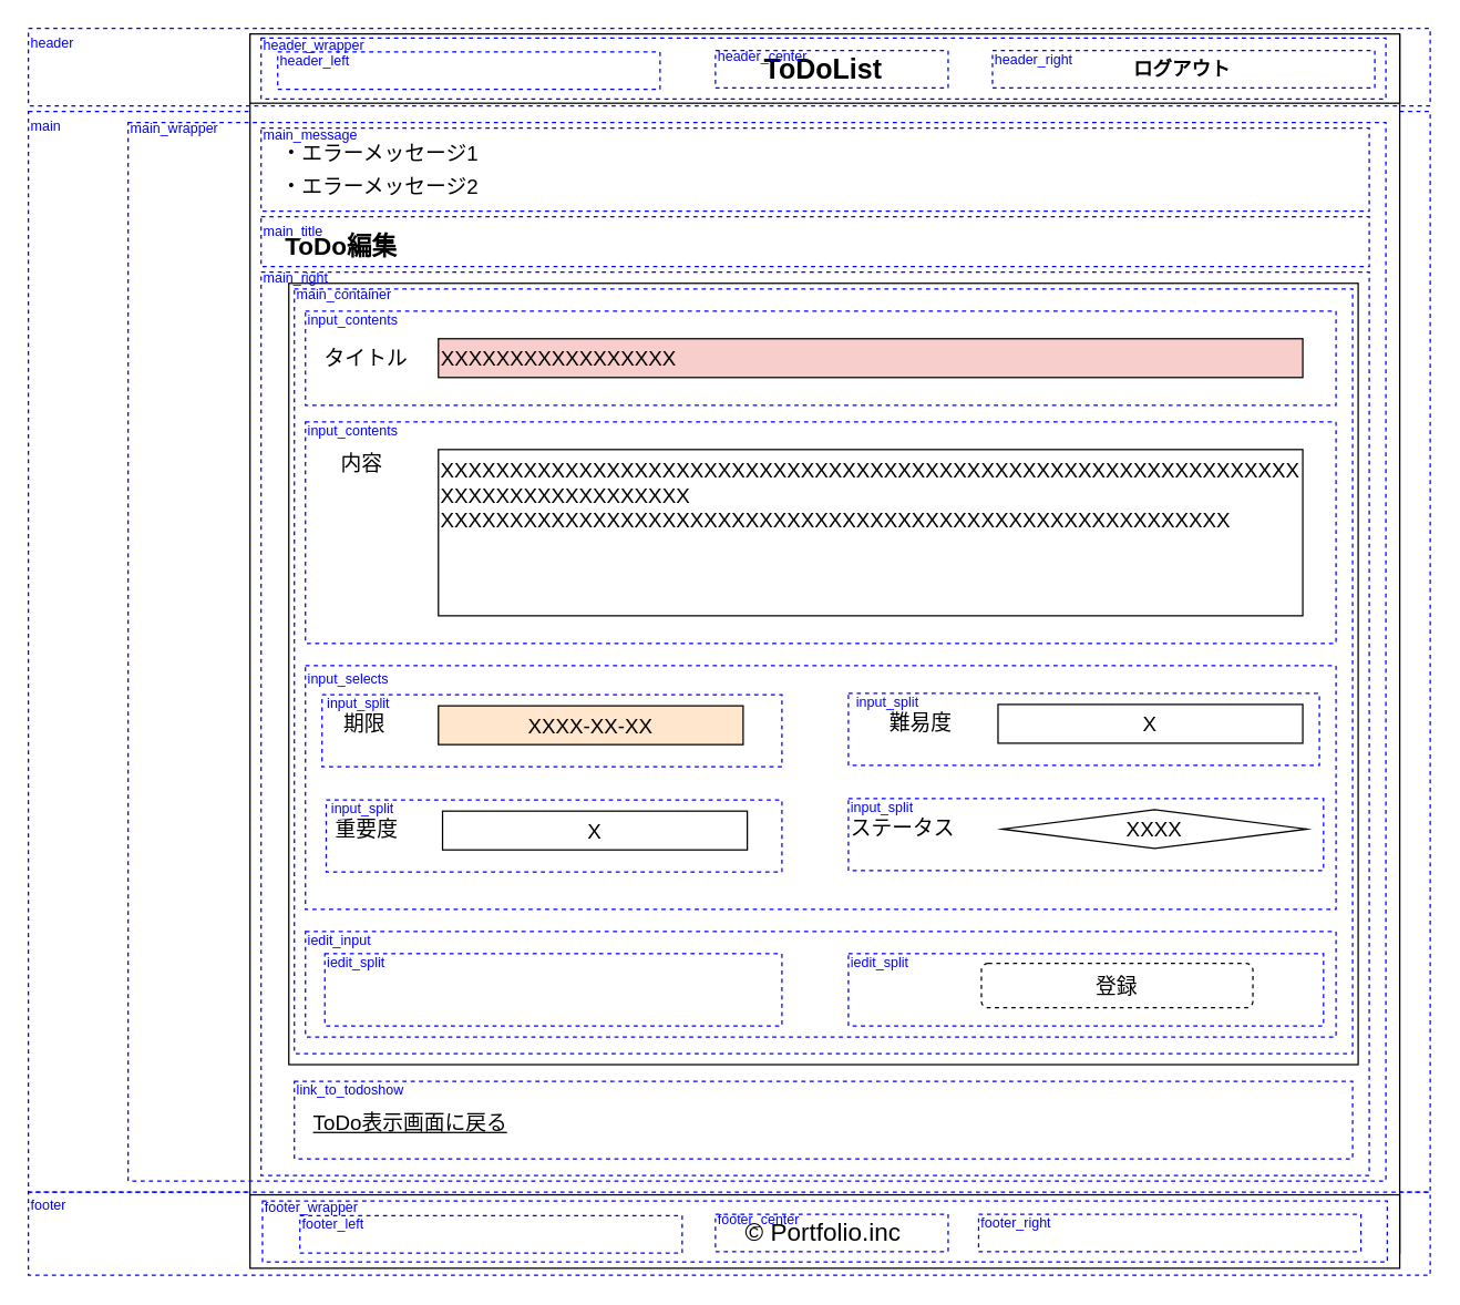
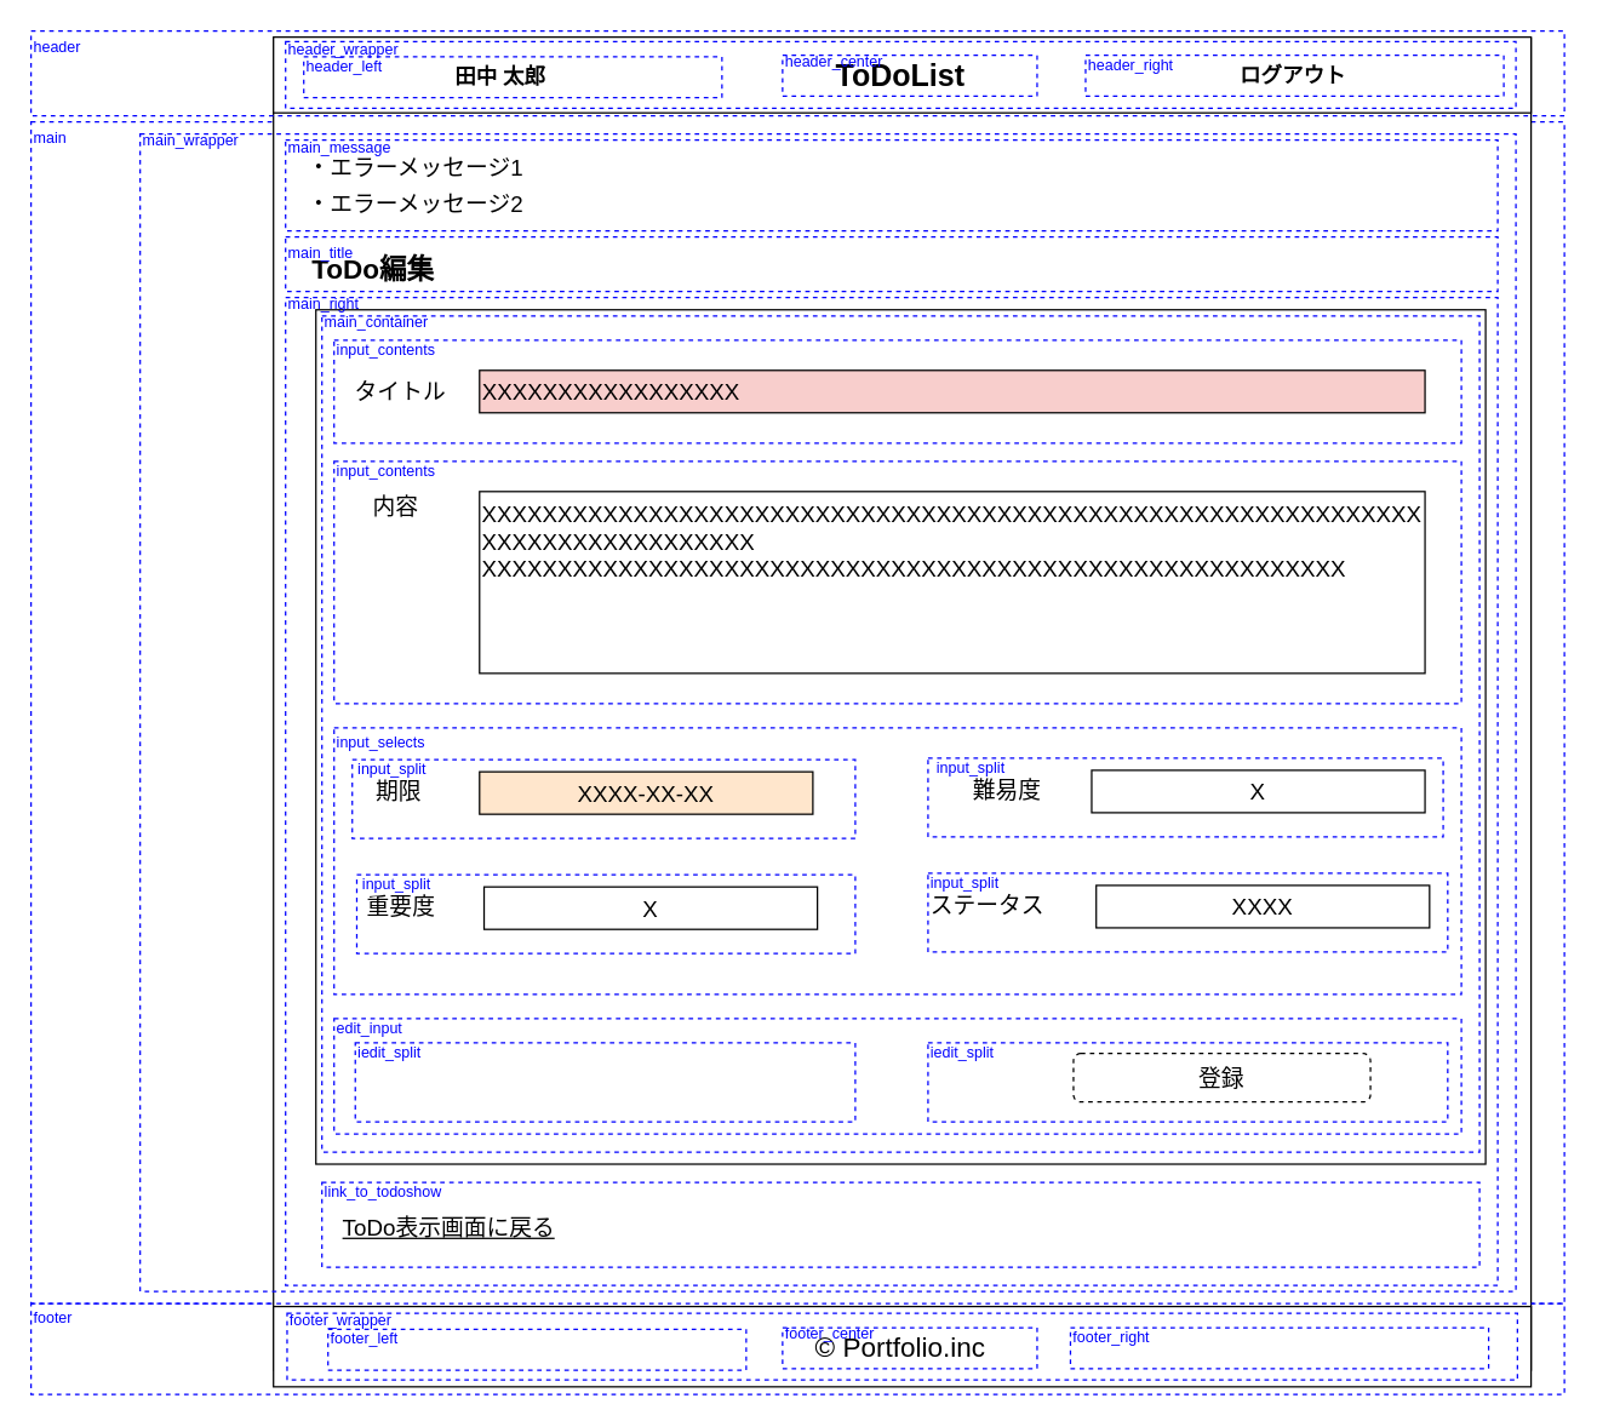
  <mxCell id="0" />
  <mxCell id="1" parent="0" />
  <mxCell id="2" value="" style="rounded=0;whiteSpace=wrap;html=1;fillColor=none;fontSize=14;strokeColor=#0000FF;dashed=1;" parent="1" vertex="1"><mxGeometry x="20" y="80" width="1012" height="780" as="geometry" /></mxCell>
  <mxCell id="3" value="" style="group" parent="1" vertex="1" connectable="0"><mxGeometry y="24" width="830" height="880" as="geometry" x="180" /></mxCell>
  <mxCell id="4" value="" style="rounded=0;whiteSpace=wrap;html=1;" parent="3" vertex="1"><mxGeometry y="0.5" width="830" height="879.5" as="geometry" /></mxCell>
  <mxCell id="5" value="" style="rounded=0;whiteSpace=wrap;html=1;" parent="3" vertex="1"><mxGeometry width="830" height="50" as="geometry" /></mxCell>
  <mxCell id="6" value="&lt;b&gt;&lt;font style=&quot;font-size: 20px&quot;&gt;ToDoList&lt;/font&gt;&lt;/b&gt;" style="text;html=1;strokeColor=none;fillColor=none;align=center;verticalAlign=middle;whiteSpace=wrap;rounded=0;strokeWidth=4;" parent="3" vertex="1"><mxGeometry x="334" y="10" width="160" height="30" as="geometry" /></mxCell>
  <mxCell id="7" value="" style="rounded=0;whiteSpace=wrap;html=1;" parent="3" vertex="1"><mxGeometry y="838" width="830" height="53" as="geometry" /></mxCell>
  <mxCell id="8" value="&lt;font style=&quot;font-size: 18px&quot;&gt;© Portfolio.inc&lt;/font&gt;" style="text;html=1;strokeColor=none;fillColor=none;align=center;verticalAlign=middle;whiteSpace=wrap;rounded=0;fontSize=20;" parent="3" vertex="1"><mxGeometry x="298" y="854.5" width="232" height="20" as="geometry" /></mxCell>
+ <mxCell id="9" value="&lt;span style=&quot;font-size: 14px;&quot;&gt;&lt;b style=&quot;font-size: 14px;&quot;&gt;田中 太郎&lt;/b&gt;&lt;/span&gt;" style="text;html=1;strokeColor=none;fillColor=none;align=center;verticalAlign=middle;whiteSpace=wrap;rounded=0;fontSize=14;" parent="3" vertex="1"><mxGeometry x="100" y="16" width="100" height="20" as="geometry" /></mxCell>
  <mxCell id="10" value="&lt;b&gt;ログアウト&lt;/b&gt;" style="text;html=1;strokeColor=none;fillColor=none;align=center;verticalAlign=middle;whiteSpace=wrap;rounded=0;fontSize=14;" parent="3" vertex="1"><mxGeometry x="623" y="15" width="100" height="20" as="geometry" /></mxCell>
  <mxCell id="11" value="" style="rounded=0;whiteSpace=wrap;html=1;fillColor=none;" parent="3" vertex="1"><mxGeometry x="28" y="180" width="772" height="564" as="geometry" /></mxCell>
  <mxCell id="12" value="&lt;font size=&quot;1&quot;&gt;&lt;b style=&quot;font-size: 18px&quot;&gt;ToDo編集&lt;/b&gt;&lt;/font&gt;" style="text;html=1;strokeColor=none;fillColor=none;align=center;verticalAlign=middle;whiteSpace=wrap;rounded=0;fontSize=17;" parent="3" vertex="1"><mxGeometry x="16" y="144" width="100" height="20" as="geometry" /></mxCell>
  <mxCell id="13" value="タイトル" style="text;html=1;strokeColor=none;fillColor=none;align=left;verticalAlign=middle;whiteSpace=wrap;rounded=0;fontSize=15;" parent="3" vertex="1"><mxGeometry x="52" y="224" width="82" height="20" as="geometry" /></mxCell>
  <mxCell id="14" value="内容" style="text;html=1;strokeColor=none;fillColor=none;align=left;verticalAlign=middle;whiteSpace=wrap;rounded=0;fontSize=15;" parent="3" vertex="1"><mxGeometry x="64" y="300" width="128" height="20" as="geometry" /></mxCell>
  <mxCell id="15" value="XXXXXXXXXXXXXXXXX" style="rounded=0;whiteSpace=wrap;html=1;fontSize=15;align=left;fillColor=#f8cecc;" parent="3" vertex="1"><mxGeometry x="136" y="220" width="624" height="28" as="geometry" /></mxCell>
  <mxCell id="16" value="XXXXXXXXXXXXXXXXXXXXXXXXXXXXXXXXXXXXXXXXXXXXXXXXXXXXXXXXXXXXXX&lt;br&gt;&lt;div style=&quot;text-align: left&quot;&gt;&lt;span&gt;XXXXXXXXXXXXXXXXXX&lt;/span&gt;&lt;/div&gt;&lt;div style=&quot;text-align: left&quot;&gt;&lt;span&gt;XXXXXXXXXXXXXXXXXXXXXXXXXXXXXXXXXXXXXXXXXXXXXXXXXXXXXXXXX&lt;/span&gt;&lt;/div&gt;&lt;div style=&quot;text-align: left&quot;&gt;&lt;span&gt;&lt;br&gt;&lt;/span&gt;&lt;/div&gt;&lt;div style=&quot;text-align: left&quot;&gt;&lt;span&gt;&lt;br&gt;&lt;/span&gt;&lt;/div&gt;&lt;div style=&quot;text-align: left&quot;&gt;&lt;span&gt;&lt;br&gt;&lt;/span&gt;&lt;/div&gt;" style="rounded=0;whiteSpace=wrap;html=1;fontSize=15;" parent="3" vertex="1"><mxGeometry x="136" y="300" width="624" height="120" as="geometry" /></mxCell>
  <mxCell id="17" value="期限" style="text;html=1;strokeColor=none;fillColor=none;align=left;verticalAlign=middle;whiteSpace=wrap;rounded=0;fontSize=15;" parent="3" vertex="1"><mxGeometry x="66" y="488" width="40" height="20" as="geometry" /></mxCell>
  <mxCell id="18" value="XXXX-XX-XX" style="rounded=0;whiteSpace=wrap;html=1;fontSize=15;fillColor=#ffe6cc;" parent="3" vertex="1"><mxGeometry x="136" y="485" width="220" height="28" as="geometry" /></mxCell>
  <mxCell id="19" value="登録" style="rounded=1;whiteSpace=wrap;html=1;fontSize=15;align=center;dashed=1;" parent="3" vertex="1"><mxGeometry x="528" y="671" width="196" height="32" as="geometry" /></mxCell>
  <mxCell id="20" value="・エラーメッセージ1" style="text;html=1;strokeColor=none;fillColor=none;align=center;verticalAlign=middle;whiteSpace=wrap;rounded=0;fontSize=15;" parent="3" vertex="1"><mxGeometry x="16" y="76" width="156" height="20" as="geometry" /></mxCell>
  <mxCell id="21" value="・エラーメッセージ2" style="text;html=1;strokeColor=none;fillColor=none;align=center;verticalAlign=middle;whiteSpace=wrap;rounded=0;fontSize=15;" parent="3" vertex="1"><mxGeometry x="16" y="100" width="156" height="20" as="geometry" /></mxCell>
  <mxCell id="22" value="ToDo表示画面に戻る" style="text;html=1;strokeColor=none;fillColor=none;align=left;verticalAlign=middle;whiteSpace=wrap;rounded=0;fontSize=15;fontStyle=4" parent="3" vertex="1"><mxGeometry x="44" y="776" width="376" height="20" as="geometry" /></mxCell>
  <mxCell id="23" value="" style="rounded=0;whiteSpace=wrap;html=1;fillColor=none;fontSize=14;strokeColor=#0000FF;dashed=1;" parent="1" vertex="1"><mxGeometry x="20" y="20" width="1012" height="56" as="geometry" /></mxCell>
  <mxCell id="24" value="" style="rounded=0;whiteSpace=wrap;html=1;fillColor=none;fontSize=14;strokeColor=#0000FF;dashed=1;" parent="1" vertex="1"><mxGeometry x="20" y="860" width="1012" height="60" as="geometry" /></mxCell>
  <mxCell id="25" value="header" style="text;html=1;strokeColor=none;fillColor=none;align=left;verticalAlign=middle;whiteSpace=wrap;rounded=0;dashed=1;fontSize=10;fontColor=#0000FF;" parent="1" vertex="1"><mxGeometry x="20" y="20" width="40" height="20" as="geometry" /></mxCell>
  <mxCell id="26" value="main" style="text;html=1;strokeColor=none;fillColor=none;align=left;verticalAlign=middle;whiteSpace=wrap;rounded=0;dashed=1;fontSize=10;fontColor=#0000FF;" parent="1" vertex="1"><mxGeometry x="20" y="80" width="40" height="20" as="geometry" /></mxCell>
  <mxCell id="27" value="footer" style="text;html=1;strokeColor=none;fillColor=none;align=left;verticalAlign=middle;whiteSpace=wrap;rounded=0;dashed=1;fontSize=10;fontColor=#0000FF;" parent="1" vertex="1"><mxGeometry x="20" y="859" width="40" height="20" as="geometry" /></mxCell>
  <mxCell id="28" value="main_wrapper" style="text;html=1;strokeColor=none;fillColor=none;align=left;verticalAlign=middle;whiteSpace=wrap;rounded=0;dashed=1;fontSize=10;fontColor=#0000FF;" parent="1" vertex="1"><mxGeometry x="92" y="88" width="84" height="8" as="geometry" /></mxCell>
  <mxCell id="29" value="header_center" style="text;html=1;strokeColor=none;fillColor=none;align=left;verticalAlign=middle;whiteSpace=wrap;rounded=0;dashed=1;fontSize=10;fontColor=#0000FF;" parent="1" vertex="1"><mxGeometry x="516" y="34" width="96" height="11" as="geometry" /></mxCell>
  <mxCell id="30" value="" style="rounded=0;whiteSpace=wrap;html=1;fillColor=none;fontSize=14;strokeColor=#0000FF;dashed=1;" parent="1" vertex="1"><mxGeometry x="516" y="36" width="168" height="27" as="geometry" /></mxCell>
  <mxCell id="31" value="" style="rounded=0;whiteSpace=wrap;html=1;fillColor=none;fontSize=14;strokeColor=#0000FF;dashed=1;" parent="1" vertex="1"><mxGeometry x="200" y="37" width="276" height="27" as="geometry" /></mxCell>
  <mxCell id="32" value="header_left" style="text;html=1;strokeColor=none;fillColor=none;align=left;verticalAlign=middle;whiteSpace=wrap;rounded=0;dashed=1;fontSize=10;fontColor=#0000FF;" parent="1" vertex="1"><mxGeometry x="200" y="37" width="72" height="11" as="geometry" /></mxCell>
  <mxCell id="33" value="header_right" style="text;html=1;strokeColor=none;fillColor=none;align=left;verticalAlign=middle;whiteSpace=wrap;rounded=0;dashed=1;fontSize=10;fontColor=#0000FF;" parent="1" vertex="1"><mxGeometry x="716" y="36" width="72" height="11" as="geometry" /></mxCell>
  <mxCell id="34" value="" style="rounded=0;whiteSpace=wrap;html=1;fillColor=none;fontSize=14;strokeColor=#0000FF;dashed=1;" parent="1" vertex="1"><mxGeometry x="716" y="36" width="276" height="27" as="geometry" /></mxCell>
  <mxCell id="35" value="" style="rounded=0;whiteSpace=wrap;html=1;fillColor=none;fontSize=14;strokeColor=#0000FF;dashed=1;" parent="1" vertex="1"><mxGeometry x="188" y="27" width="812" height="44" as="geometry" /></mxCell>
  <mxCell id="36" value="header_wrapper" style="text;html=1;strokeColor=none;fillColor=none;align=left;verticalAlign=middle;whiteSpace=wrap;rounded=0;dashed=1;fontSize=10;fontColor=#0000FF;" parent="1" vertex="1"><mxGeometry x="188" y="28" width="84" height="8" as="geometry" /></mxCell>
  <mxCell id="37" value="" style="rounded=0;whiteSpace=wrap;html=1;fillColor=none;fontSize=14;strokeColor=#0000FF;dashed=1;" parent="1" vertex="1"><mxGeometry x="516" y="876" width="168" height="27" as="geometry" /></mxCell>
  <mxCell id="38" value="" style="rounded=0;whiteSpace=wrap;html=1;fillColor=none;fontSize=14;strokeColor=#0000FF;dashed=1;" parent="1" vertex="1"><mxGeometry x="189" y="866.5" width="812" height="44" as="geometry" /></mxCell>
  <mxCell id="39" value="footer_center" style="text;html=1;strokeColor=none;fillColor=none;align=left;verticalAlign=middle;whiteSpace=wrap;rounded=0;dashed=1;fontSize=10;fontColor=#0000FF;" parent="1" vertex="1"><mxGeometry x="516" y="874" width="96" height="11" as="geometry" /></mxCell>
  <mxCell id="40" value="" style="rounded=0;whiteSpace=wrap;html=1;fillColor=none;fontSize=14;strokeColor=#0000FF;dashed=1;" parent="1" vertex="1"><mxGeometry x="216" y="877" width="276" height="27" as="geometry" /></mxCell>
  <mxCell id="41" value="footer_left" style="text;html=1;strokeColor=none;fillColor=none;align=left;verticalAlign=middle;whiteSpace=wrap;rounded=0;dashed=1;fontSize=10;fontColor=#0000FF;" parent="1" vertex="1"><mxGeometry x="216" y="877" width="72" height="11" as="geometry" /></mxCell>
  <mxCell id="42" value="footer_right" style="text;html=1;strokeColor=none;fillColor=none;align=left;verticalAlign=middle;whiteSpace=wrap;rounded=0;dashed=1;fontSize=10;fontColor=#0000FF;" parent="1" vertex="1"><mxGeometry x="706" y="876" width="72" height="11" as="geometry" /></mxCell>
  <mxCell id="43" value="" style="rounded=0;whiteSpace=wrap;html=1;fillColor=none;fontSize=14;strokeColor=#0000FF;dashed=1;" parent="1" vertex="1"><mxGeometry x="706" y="876" width="276" height="27" as="geometry" /></mxCell>
  <mxCell id="44" value="footer_wrapper" style="text;html=1;strokeColor=none;fillColor=none;align=left;verticalAlign=middle;whiteSpace=wrap;rounded=0;dashed=1;fontSize=10;fontColor=#0000FF;" parent="1" vertex="1"><mxGeometry x="189" y="866.5" width="84" height="8" as="geometry" /></mxCell>
  <mxCell id="45" value="" style="rounded=0;whiteSpace=wrap;html=1;dashed=1;fillColor=none;strokeColor=#0000FF;" parent="1" vertex="1"><mxGeometry x="212" y="208" width="764" height="552" as="geometry" /></mxCell>
  <mxCell id="46" value="main_right" style="text;html=1;strokeColor=none;fillColor=none;align=left;verticalAlign=middle;whiteSpace=wrap;rounded=0;dashed=1;fontColor=#0000FF;fontSize=10;" parent="1" vertex="1"><mxGeometry x="188" y="190" width="80" height="20" as="geometry" /></mxCell>
  <mxCell id="47" value="" style="rounded=0;whiteSpace=wrap;html=1;dashed=1;fillColor=none;strokeColor=#0000FF;" parent="1" vertex="1"><mxGeometry x="188" y="156" width="800" height="36" as="geometry" /></mxCell>
  <mxCell id="48" value="main_title" style="text;html=1;strokeColor=none;fillColor=none;align=left;verticalAlign=middle;whiteSpace=wrap;rounded=0;dashed=1;fontColor=#0000FF;fontSize=10;" parent="1" vertex="1"><mxGeometry x="188" y="160" width="84" height="12" as="geometry" /></mxCell>
  <mxCell id="49" value="" style="rounded=0;whiteSpace=wrap;html=1;dashed=1;fillColor=none;strokeColor=#0000FF;" parent="1" vertex="1"><mxGeometry x="188" y="92" width="800" height="60" as="geometry" /></mxCell>
  <mxCell id="50" value="main_message" style="text;html=1;strokeColor=none;fillColor=none;align=left;verticalAlign=middle;whiteSpace=wrap;rounded=0;dashed=1;fontColor=#0000FF;fontSize=10;" parent="1" vertex="1"><mxGeometry x="188" y="89" width="80" height="16" as="geometry" /></mxCell>
  <mxCell id="51" value="" style="rounded=0;whiteSpace=wrap;html=1;dashed=1;fillColor=none;strokeColor=#0000FF;" parent="1" vertex="1"><mxGeometry x="212" y="780" width="764" height="56" as="geometry" /></mxCell>
  <mxCell id="52" value="link_to_todoshow" style="text;html=1;strokeColor=none;fillColor=none;align=left;verticalAlign=middle;whiteSpace=wrap;rounded=0;dashed=1;fontColor=#0000FF;fontSize=10;" parent="1" vertex="1"><mxGeometry x="212" y="780" width="84" height="12" as="geometry" /></mxCell>
  <mxCell id="53" value="" style="rounded=0;whiteSpace=wrap;html=1;dashed=1;fillColor=none;strokeColor=#0000FF;" parent="1" vertex="1"><mxGeometry x="220" y="224" width="744" height="68" as="geometry" /></mxCell>
  <mxCell id="54" value="" style="rounded=0;whiteSpace=wrap;html=1;dashed=1;fillColor=none;strokeColor=#0000FF;" parent="1" vertex="1"><mxGeometry x="220" y="304" width="744" height="160" as="geometry" /></mxCell>
  <mxCell id="55" value="" style="rounded=0;whiteSpace=wrap;html=1;dashed=1;fillColor=none;strokeColor=#0000FF;" parent="1" vertex="1"><mxGeometry x="220" y="480" width="744" height="176" as="geometry" /></mxCell>
  <mxCell id="56" value="input_contents" style="text;html=1;strokeColor=none;fillColor=none;align=left;verticalAlign=middle;whiteSpace=wrap;rounded=0;dashed=1;fontColor=#0000FF;fontSize=10;" parent="1" vertex="1"><mxGeometry x="220" y="224" width="80" height="12" as="geometry" /></mxCell>
  <mxCell id="57" value="input_contents" style="text;html=1;strokeColor=none;fillColor=none;align=left;verticalAlign=middle;whiteSpace=wrap;rounded=0;dashed=1;fontColor=#0000FF;fontSize=10;" parent="1" vertex="1"><mxGeometry x="220" y="304" width="80" height="12" as="geometry" /></mxCell>
  <mxCell id="58" value="input_selects" style="text;html=1;strokeColor=none;fillColor=none;align=left;verticalAlign=middle;whiteSpace=wrap;rounded=0;dashed=1;fontColor=#0000FF;fontSize=10;" parent="1" vertex="1"><mxGeometry x="220" y="483" width="80" height="12" as="geometry" /></mxCell>
  <mxCell id="59" value="" style="rounded=0;whiteSpace=wrap;html=1;dashed=1;fillColor=none;strokeColor=#0000FF;align=center;" parent="1" vertex="1"><mxGeometry x="232" y="501" width="332" height="52" as="geometry" /></mxCell>
  <mxCell id="60" value="input_split" style="text;html=1;strokeColor=none;fillColor=none;align=left;verticalAlign=middle;whiteSpace=wrap;rounded=0;dashed=1;fontColor=#0000FF;fontSize=10;" parent="1" vertex="1"><mxGeometry x="234" y="501" width="80" height="12" as="geometry" /></mxCell>
  <mxCell id="61" value="" style="rounded=0;whiteSpace=wrap;html=1;dashed=1;fillColor=none;strokeColor=#0000FF;" parent="1" vertex="1"><mxGeometry x="220" y="672" width="744" height="76" as="geometry" /></mxCell>
- <mxCell id="62" value="iedit_input" style="text;html=1;strokeColor=none;fillColor=none;align=left;verticalAlign=middle;whiteSpace=wrap;rounded=0;dashed=1;fontColor=#0000FF;fontSize=10;" parent="1" vertex="1"><mxGeometry x="220" y="672" width="80" height="12" as="geometry" /></mxCell>
+ <mxCell id="62" value="edit_input" style="text;html=1;strokeColor=none;fillColor=none;align=left;verticalAlign=middle;whiteSpace=wrap;rounded=0;dashed=1;fontColor=#0000FF;fontSize=10;" parent="1" vertex="1"><mxGeometry x="220" y="672" width="80" height="12" as="geometry" /></mxCell>
  <mxCell id="63" value="main_container" style="text;html=1;strokeColor=none;fillColor=none;align=left;verticalAlign=middle;whiteSpace=wrap;rounded=0;dashed=1;fontColor=#0000FF;fontSize=10;" parent="1" vertex="1"><mxGeometry x="212" y="206" width="80" height="12" as="geometry" /></mxCell>
  <mxCell id="64" value="難易度" style="text;html=1;strokeColor=none;fillColor=none;align=left;verticalAlign=middle;whiteSpace=wrap;rounded=0;fontSize=15;" parent="1" vertex="1"><mxGeometry x="640" y="511" width="50" height="20" as="geometry" /></mxCell>
  <mxCell id="65" value="X" style="rounded=0;whiteSpace=wrap;html=1;fontSize=15;" parent="1" vertex="1"><mxGeometry x="720" y="508" width="220" height="28" as="geometry" /></mxCell>
  <mxCell id="66" value="" style="rounded=0;whiteSpace=wrap;html=1;dashed=1;fillColor=none;strokeColor=#0000FF;align=center;" parent="1" vertex="1"><mxGeometry x="612" y="500" width="340" height="52" as="geometry" /></mxCell>
  <mxCell id="67" value="input_split" style="text;html=1;strokeColor=none;fillColor=none;align=left;verticalAlign=middle;whiteSpace=wrap;rounded=0;dashed=1;fontColor=#0000FF;fontSize=10;" parent="1" vertex="1"><mxGeometry x="616" y="500" width="80" height="12" as="geometry" /></mxCell>
  <mxCell id="68" value="重要度" style="text;html=1;strokeColor=none;fillColor=none;align=left;verticalAlign=middle;whiteSpace=wrap;rounded=0;fontSize=15;" parent="1" vertex="1"><mxGeometry x="240" y="588" width="49" height="20" as="geometry" /></mxCell>
  <mxCell id="69" value="X" style="rounded=0;whiteSpace=wrap;html=1;fontSize=15;" parent="1" vertex="1"><mxGeometry x="319" y="585" width="220" height="28" as="geometry" /></mxCell>
  <mxCell id="70" value="" style="rounded=0;whiteSpace=wrap;html=1;dashed=1;fillColor=none;strokeColor=#0000FF;align=center;" parent="1" vertex="1"><mxGeometry x="235" y="577" width="329" height="52" as="geometry" /></mxCell>
  <mxCell id="71" value="input_split" style="text;html=1;strokeColor=none;fillColor=none;align=left;verticalAlign=middle;whiteSpace=wrap;rounded=0;dashed=1;fontColor=#0000FF;fontSize=10;" parent="1" vertex="1"><mxGeometry x="237" y="577" width="80" height="12" as="geometry" /></mxCell>
  <mxCell id="72" value="ステータス" style="text;html=1;strokeColor=none;fillColor=none;align=left;verticalAlign=middle;whiteSpace=wrap;rounded=0;fontSize=15;" parent="1" vertex="1"><mxGeometry x="612" y="587" width="81" height="20" as="geometry" /></mxCell>
- <mxCell id="73" value="XXXX" style="rhombus;whiteSpace=wrap;html=1;fontSize=15;" parent="1" vertex="1"><mxGeometry x="723" y="584" width="220" height="28" as="geometry" /></mxCell>
+ <mxCell id="73" value="XXXX" style="rounded=0;whiteSpace=wrap;html=1;fontSize=15;" parent="1" vertex="1"><mxGeometry x="723" y="584" width="220" height="28" as="geometry" /></mxCell>
  <mxCell id="74" value="" style="rounded=0;whiteSpace=wrap;html=1;dashed=1;fillColor=none;strokeColor=#0000FF;align=center;" parent="1" vertex="1"><mxGeometry x="612" y="576" width="343" height="52" as="geometry" /></mxCell>
  <mxCell id="75" value="input_split" style="text;html=1;strokeColor=none;fillColor=none;align=left;verticalAlign=middle;whiteSpace=wrap;rounded=0;dashed=1;fontColor=#0000FF;fontSize=10;" parent="1" vertex="1"><mxGeometry x="612" y="576" width="80" height="12" as="geometry" /></mxCell>
  <mxCell id="76" value="" style="rounded=0;whiteSpace=wrap;html=1;dashed=1;fillColor=none;strokeColor=#0000FF;" parent="1" vertex="1"><mxGeometry x="188" y="196" width="800" height="652" as="geometry" /></mxCell>
  <mxCell id="77" value="" style="rounded=0;whiteSpace=wrap;html=1;dashed=1;fillColor=none;strokeColor=#0000FF;" parent="1" vertex="1"><mxGeometry x="92" y="88" width="908" height="764" as="geometry" /></mxCell>
  <mxCell id="78" value="" style="rounded=0;whiteSpace=wrap;html=1;dashed=1;fillColor=none;strokeColor=#0000FF;align=center;" parent="1" vertex="1"><mxGeometry x="234" y="688" width="330" height="52" as="geometry" /></mxCell>
  <mxCell id="79" value="iedit_split" style="text;html=1;strokeColor=none;fillColor=none;align=left;verticalAlign=middle;whiteSpace=wrap;rounded=0;dashed=1;fontColor=#0000FF;fontSize=10;" parent="1" vertex="1"><mxGeometry x="234" y="688" width="80" height="12" as="geometry" /></mxCell>
  <mxCell id="80" value="" style="rounded=0;whiteSpace=wrap;html=1;dashed=1;fillColor=none;strokeColor=#0000FF;align=center;" parent="1" vertex="1"><mxGeometry x="612" y="688" width="343" height="52" as="geometry" /></mxCell>
  <mxCell id="81" value="iedit_split" style="text;html=1;strokeColor=none;fillColor=none;align=left;verticalAlign=middle;whiteSpace=wrap;rounded=0;dashed=1;fontColor=#0000FF;fontSize=10;" parent="1" vertex="1"><mxGeometry x="612" y="688" width="80" height="12" as="geometry" /></mxCell>
